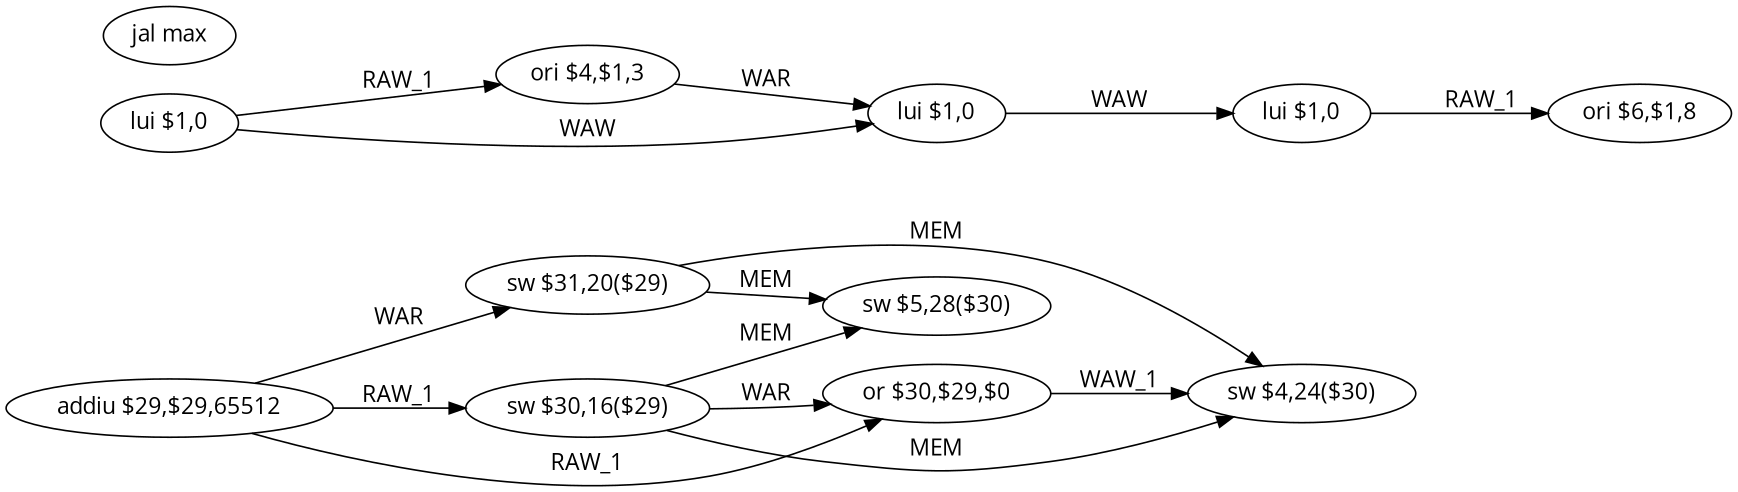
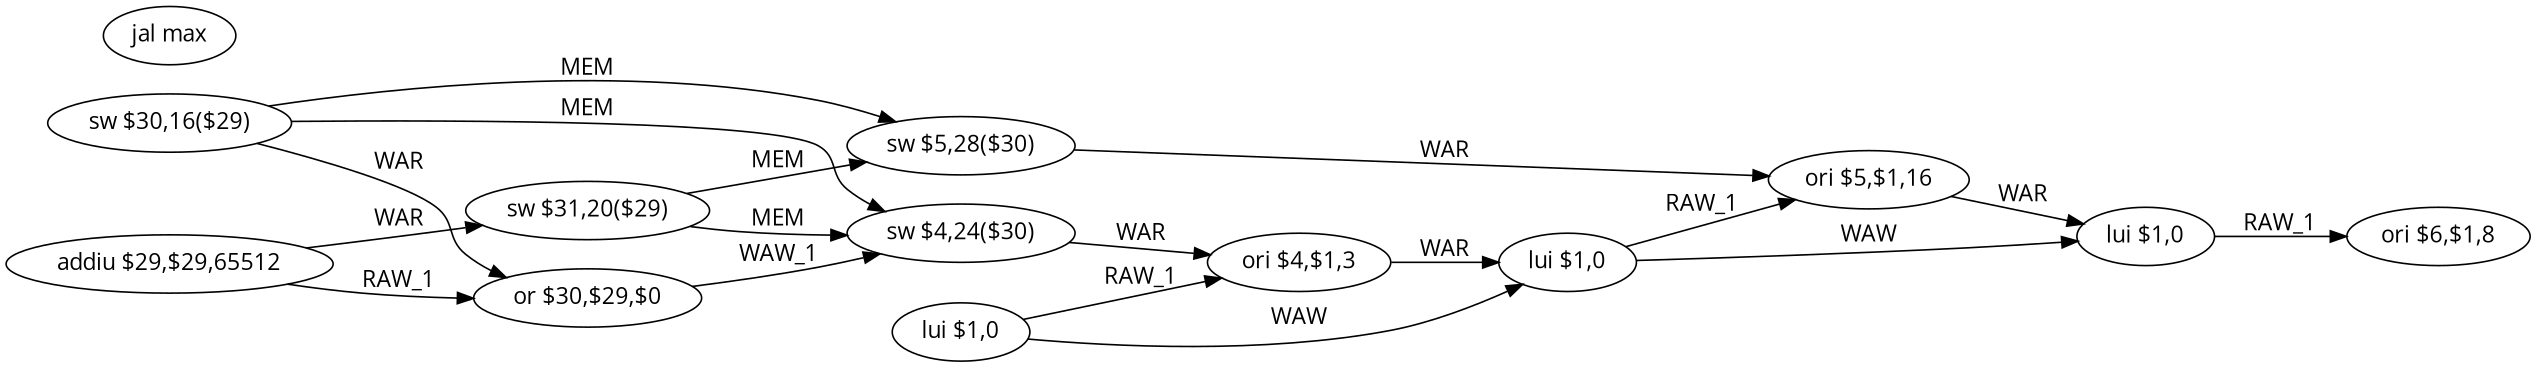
  digraph {
    fontname="Open Sans"
    rankdir=LR
    node [fontname="Open Sans" shape=ellipse]
    edge [fontname="Open Sans"]
    n1 [label="addiu $29,$29,65512"]
    n2 [label="sw $31,20($29)"]
    n3 [label="sw $30,16($29)"]
    n4 [label="or $30,$29,$0"]
    n5 [label="sw $4,24($30)"]
    n6 [label="sw $5,28($30)"]
    n7 [label="ori $4,$1,3"]
+   n8 [label="ori $5,$1,16"]
    n9 [label="lui $1,0"]
    n10 [label="lui $1,0"]
    n11 [label="ori $6,$1,8"]
    n12 [label="lui $1,0"]
    n13 [label="jal max"]
    n1 -> n2 [label=WAR]
-   n1 -> n3 [label=RAW_1]
    n1 -> n4 [label=RAW_1]
    n2 -> n5 [label=MEM]
    n2 -> n6 [label=MEM]
    n3 -> n4 [label=WAR]
    n3 -> n5 [label=MEM]
    n3 -> n6 [label=MEM]
    n4 -> n5 [label=WAW_1]
+   n5 -> n7 [label=WAR]
+   n6 -> n8 [label=WAR]
    n7 -> n9 [label=WAR]
+   n8 -> n10 [label=WAR]
+   n9 -> n8 [label=RAW_1]
    n9 -> n10 [label=WAW]
    n10 -> n11 [label=RAW_1]
    n12 -> n7 [label=RAW_1]
    n12 -> n9 [label=WAW]
  }
